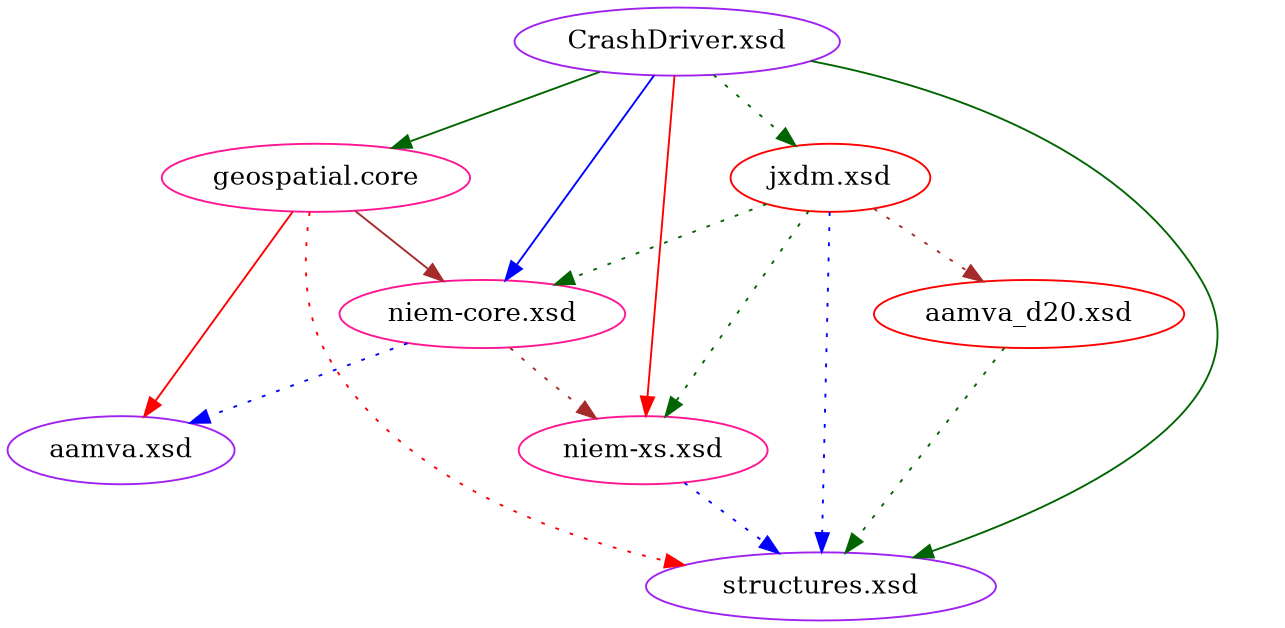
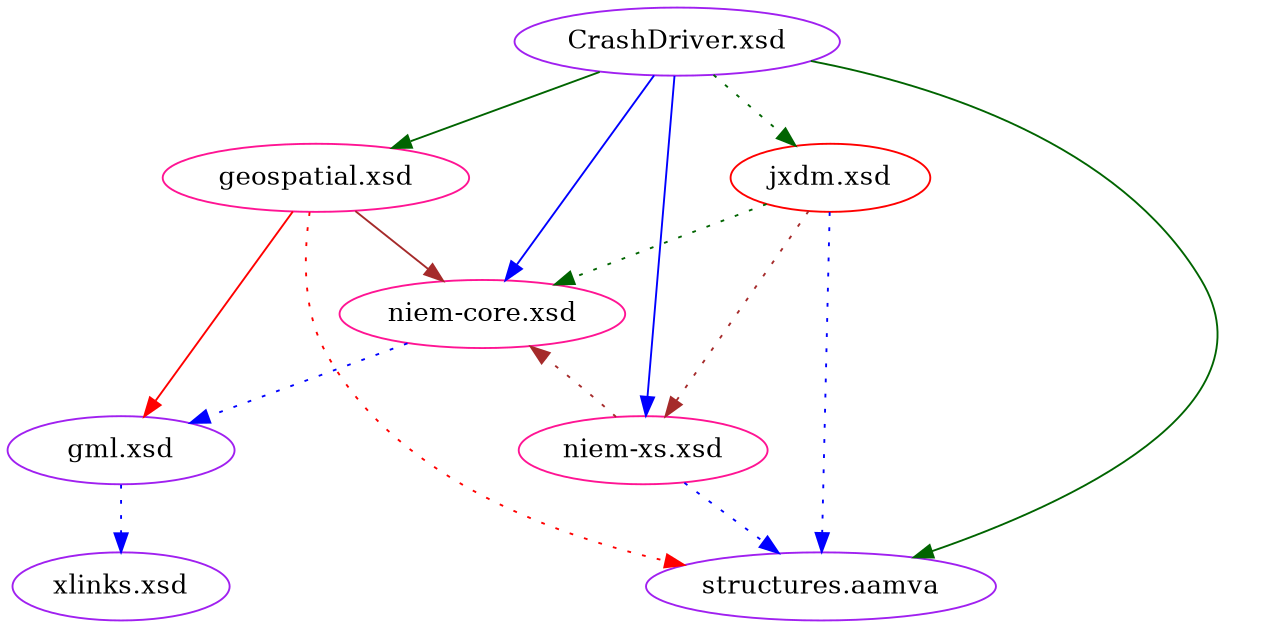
  digraph {
    node [color=purple]
    edge [color=blue style=dotted]
    n1 [label="CrashDriver.xsd"]
    n2 [color=deeppink label="niem-core.xsd"]
    n3 [color=red label="jxdm.xsd"]
-   n4 [color=deeppink label="geospatial.core"]
+   n4 [color=deeppink label="geospatial.xsd"]
    n5 [color=deeppink label="niem-xs.xsd"]
-   n6 [label="structures.xsd"]
-   n7 [label="aamva.xsd"]
-   n8 [color=red label="aamva_d20.xsd"]
+   n6 [label="structures.aamva"]
+   n7 [label="gml.xsd"]
+   n9 [label="xlinks.xsd"]
    n1 -> n2 [style=solid]
    n1 -> n3 [color=darkgreen]
    n1 -> n4 [color=darkgreen style=solid]
-   n1 -> n5 [color=red style=solid]
+   n1 -> n5 [style=solid]
    n1 -> n6 [color=darkgreen style=solid]
-   n2 -> n5 [color=brown]
+   n5 -> n2 [color=brown]
    n2 -> n7
    n3 -> n2 [color=darkgreen]
-   n3 -> n5 [color=darkgreen]
+   n3 -> n5 [color=brown]
    n3 -> n6
-   n3 -> n8 [color=brown]
    n4 -> n2 [color=brown style=solid]
    n4 -> n6 [color=red]
    n4 -> n7 [color=red style=solid]
    n5 -> n6
-   n8 -> n6 [color=darkgreen]
+   n7 -> n9
  }
